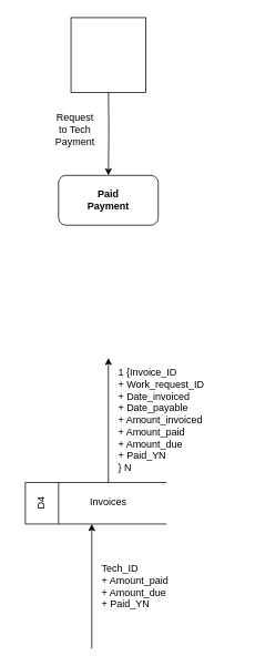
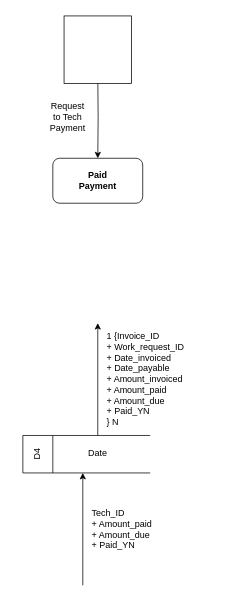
  <mxCell id="0" />
  <mxCell id="1" parent="0" />
  <mxCell id="2" style="edgeStyle=orthogonalEdgeStyle;rounded=0;orthogonalLoop=1;jettySize=auto;html=1;entryX=0.5;entryY=0;entryDx=0;entryDy=0;startArrow=none;startFill=0;endArrow=classic;endFill=1;" parent="1" target="4" edge="1"><mxGeometry relative="1" as="geometry"><mxPoint x="130" y="100" as="sourcePoint" /></mxGeometry></mxCell>
  <mxCell id="3" value="" style="whiteSpace=wrap;html=1;aspect=fixed;" parent="1" vertex="1"><mxGeometry x="85" y="20" width="90" height="90" as="geometry" /></mxCell>
  <mxCell id="4" value="" style="rounded=1;whiteSpace=wrap;html=1;" parent="1" vertex="1"><mxGeometry x="70" y="210" width="120" height="60" as="geometry" /></mxCell>
  <mxCell id="5" value="Paid Payment" style="text;html=1;strokeColor=none;fillColor=none;align=center;verticalAlign=middle;whiteSpace=wrap;rounded=0;fontStyle=1" parent="1" vertex="1"><mxGeometry x="100" y="225" width="60" height="30" as="geometry" /></mxCell>
  <mxCell id="6" value="Request to Tech Payment" style="text;html=1;strokeColor=none;fillColor=none;align=center;verticalAlign=middle;whiteSpace=wrap;rounded=0;" parent="1" vertex="1"><mxGeometry x="60" y="140" width="60" height="30" as="geometry" /></mxCell>
  <mxCell id="7" value="" style="endArrow=none;html=1;rounded=0;" parent="1" edge="1"><mxGeometry width="50" height="50" relative="1" as="geometry"><mxPoint x="30" y="580" as="sourcePoint" /><mxPoint x="200" y="580" as="targetPoint" /></mxGeometry></mxCell>
  <mxCell id="8" value="" style="endArrow=none;html=1;rounded=0;" parent="1" edge="1"><mxGeometry width="50" height="50" relative="1" as="geometry"><mxPoint x="30" y="630" as="sourcePoint" /><mxPoint x="200" y="630" as="targetPoint" /></mxGeometry></mxCell>
  <mxCell id="9" value="" style="endArrow=none;html=1;rounded=0;" parent="1" edge="1"><mxGeometry width="50" height="50" relative="1" as="geometry"><mxPoint x="30" y="630" as="sourcePoint" /><mxPoint x="30" y="580" as="targetPoint" /></mxGeometry></mxCell>
  <mxCell id="10" value="" style="endArrow=none;html=1;rounded=0;" parent="1" edge="1"><mxGeometry width="50" height="50" relative="1" as="geometry"><mxPoint x="70" y="630" as="sourcePoint" /><mxPoint x="70" y="580" as="targetPoint" /></mxGeometry></mxCell>
  <mxCell id="11" value="D4" style="text;html=1;strokeColor=none;fillColor=none;align=center;verticalAlign=middle;whiteSpace=wrap;rounded=0;rotation=-90;" parent="1" vertex="1"><mxGeometry x="20" y="590" width="60" height="30" as="geometry" /></mxCell>
- <mxCell id="12" value="Invoices" style="text;html=1;strokeColor=none;fillColor=none;align=center;verticalAlign=middle;whiteSpace=wrap;rounded=0;" parent="1" vertex="1"><mxGeometry x="100" y="589" width="60" height="30" as="geometry" /></mxCell>
+ <mxCell id="12" value="Date" style="text;html=1;strokeColor=none;fillColor=none;align=center;verticalAlign=middle;whiteSpace=wrap;rounded=0;" parent="1" vertex="1"><mxGeometry x="100" y="589" width="60" height="30" as="geometry" /></mxCell>
  <mxCell id="13" value="" style="endArrow=classic;html=1;rounded=0;" parent="1" edge="1"><mxGeometry width="50" height="50" relative="1" as="geometry"><mxPoint x="130" y="580" as="sourcePoint" /><mxPoint x="130" y="430" as="targetPoint" /><Array as="points" /></mxGeometry></mxCell>
  <mxCell id="14" value="&lt;span style=&quot;&quot;&gt;1 {Invoice_ID&lt;br&gt;+ Work_request_ID&lt;br&gt;&lt;/span&gt;&lt;span style=&quot;&quot;&gt;+ Date_invoiced&lt;br&gt;+ Date_payable&lt;br&gt;+ Amount_invoiced&lt;br&gt;+ Amount_paid&lt;br&gt;+ Amount_due&lt;br&gt;+ Paid_YN&lt;br&gt;} N&lt;br&gt;&lt;/span&gt;" style="text;html=1;strokeColor=none;fillColor=none;align=left;verticalAlign=middle;whiteSpace=wrap;rounded=0;" parent="1" vertex="1"><mxGeometry x="140" y="490" width="145" height="30" as="geometry" /></mxCell>
  <mxCell id="15" value="" style="endArrow=classic;html=1;rounded=0;" parent="1" edge="1"><mxGeometry width="50" height="50" relative="1" as="geometry"><mxPoint x="110" y="780" as="sourcePoint" /><mxPoint x="110" y="630" as="targetPoint" /><Array as="points" /></mxGeometry></mxCell>
  <mxCell id="16" value="&lt;span style=&quot;&quot;&gt;Tech_ID&lt;/span&gt;&lt;span style=&quot;&quot;&gt;&lt;br&gt;+ Amount_paid&lt;br&gt;+ Amount_due&lt;br&gt;+ Paid_YN&lt;br&gt;&lt;/span&gt;" style="text;html=1;strokeColor=none;fillColor=none;align=left;verticalAlign=middle;whiteSpace=wrap;rounded=0;" parent="1" vertex="1"><mxGeometry x="120" y="690" width="100" height="30" as="geometry" /></mxCell>
